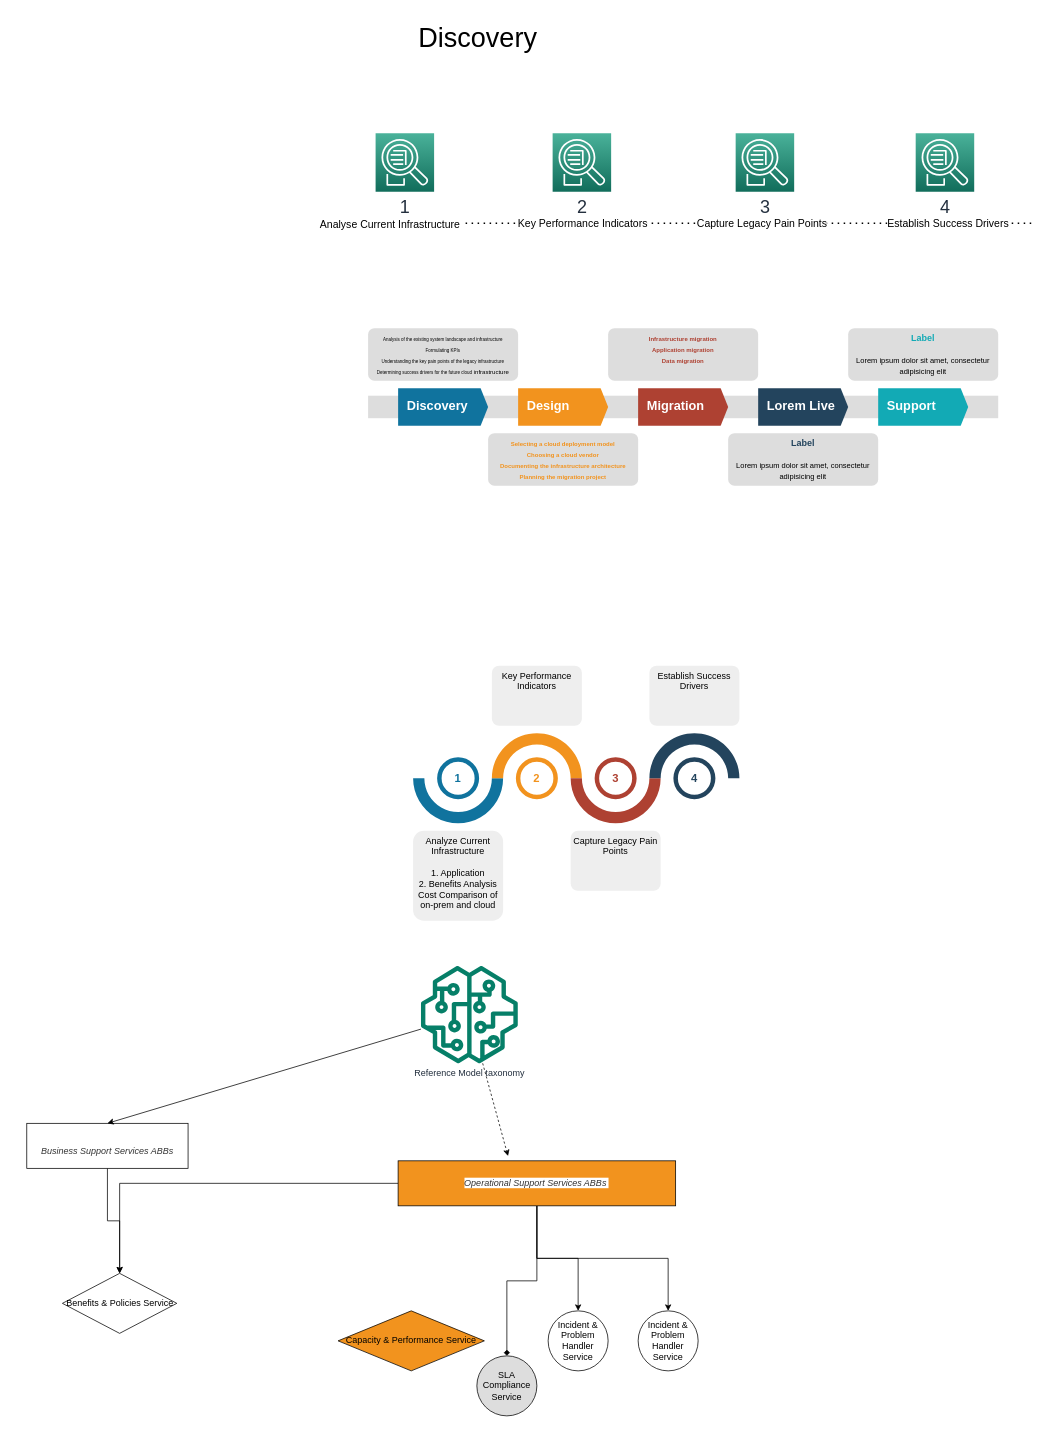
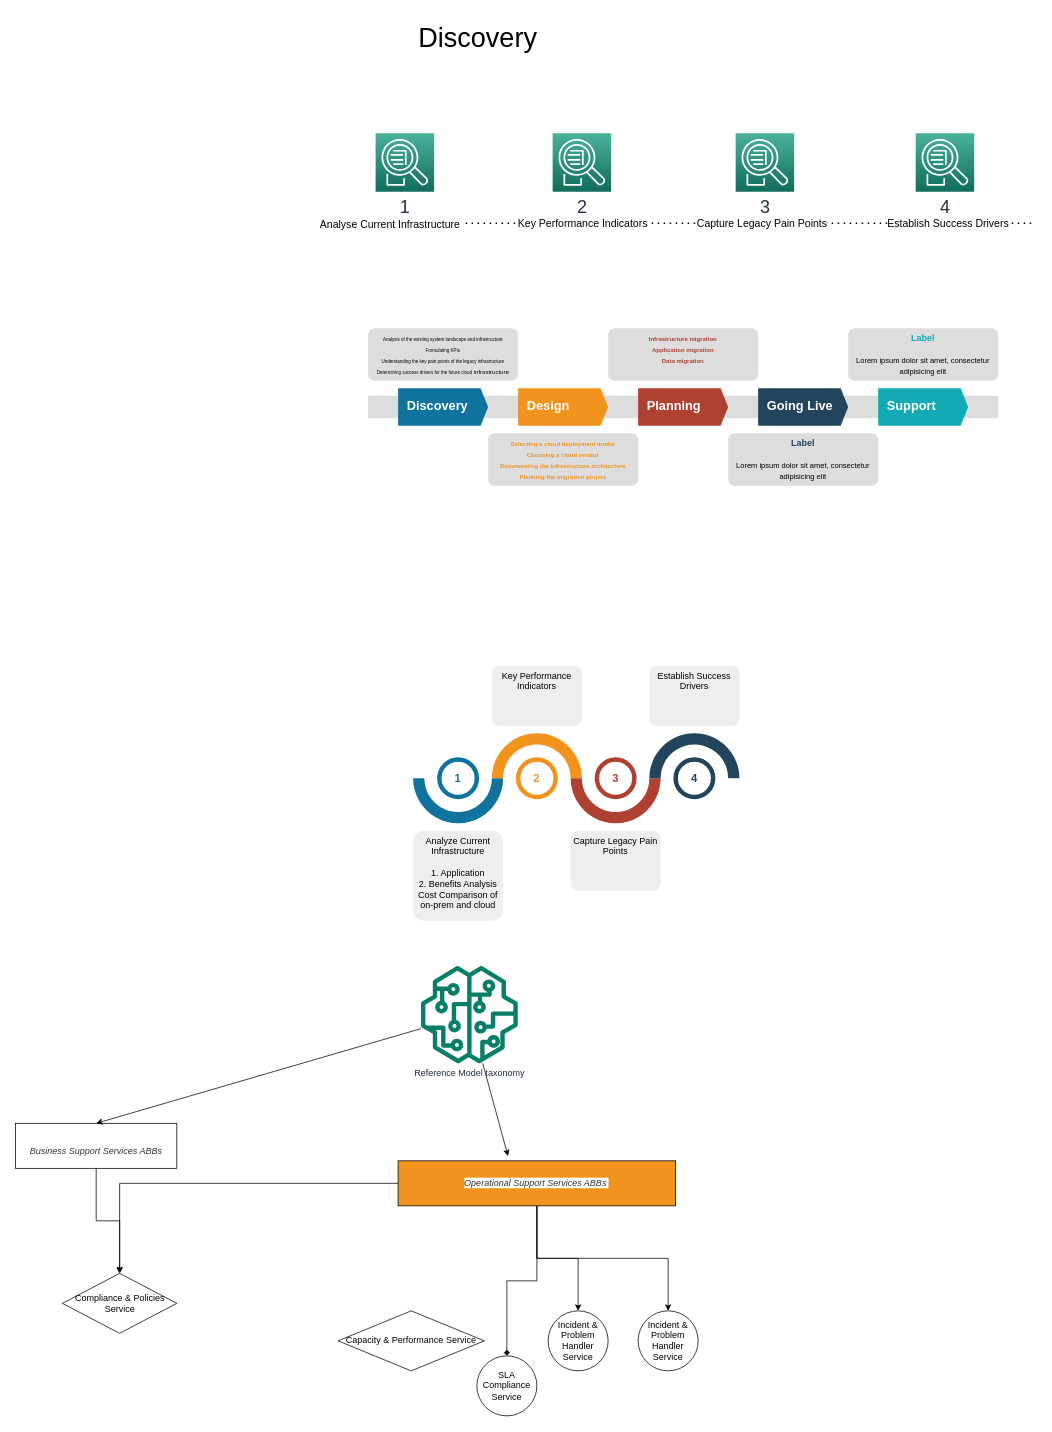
  <mxCell id="0" />
  <mxCell id="1" parent="0" />
  <mxCell id="2" value="&lt;font style=&quot;font-size: 24px;&quot;&gt;1&lt;/font&gt;" style="sketch=0;points=[[0,0,0],[0.25,0,0],[0.5,0,0],[0.75,0,0],[1,0,0],[0,1,0],[0.25,1,0],[0.5,1,0],[0.75,1,0],[1,1,0],[0,0.25,0],[0,0.5,0],[0,0.75,0],[1,0.25,0],[1,0.5,0],[1,0.75,0]];outlineConnect=0;fontColor=#232F3E;gradientColor=#4AB29A;gradientDirection=north;fillColor=#116D5B;strokeColor=#ffffff;dashed=0;verticalLabelPosition=bottom;verticalAlign=top;align=center;html=1;fontSize=12;fontStyle=0;aspect=fixed;shape=mxgraph.aws4.resourceIcon;resIcon=mxgraph.aws4.application_discovery_service;" parent="1" vertex="1"><mxGeometry x="500" y="177" width="78" height="78" as="geometry" /></mxCell>
  <mxCell id="3" value="&lt;font style=&quot;font-size: 24px;&quot;&gt;2&lt;/font&gt;" style="sketch=0;points=[[0,0,0],[0.25,0,0],[0.5,0,0],[0.75,0,0],[1,0,0],[0,1,0],[0.25,1,0],[0.5,1,0],[0.75,1,0],[1,1,0],[0,0.25,0],[0,0.5,0],[0,0.75,0],[1,0.25,0],[1,0.5,0],[1,0.75,0]];outlineConnect=0;fontColor=#232F3E;gradientColor=#4AB29A;gradientDirection=north;fillColor=#116D5B;strokeColor=#ffffff;dashed=0;verticalLabelPosition=bottom;verticalAlign=top;align=center;html=1;fontSize=12;fontStyle=0;aspect=fixed;shape=mxgraph.aws4.resourceIcon;resIcon=mxgraph.aws4.application_discovery_service;" parent="1" vertex="1"><mxGeometry x="736" y="177" width="78" height="78" as="geometry" /></mxCell>
  <mxCell id="4" value="&lt;font style=&quot;font-size: 24px;&quot;&gt;3&lt;/font&gt;" style="sketch=0;points=[[0,0,0],[0.25,0,0],[0.5,0,0],[0.75,0,0],[1,0,0],[0,1,0],[0.25,1,0],[0.5,1,0],[0.75,1,0],[1,1,0],[0,0.25,0],[0,0.5,0],[0,0.75,0],[1,0.25,0],[1,0.5,0],[1,0.75,0]];outlineConnect=0;fontColor=#232F3E;gradientColor=#4AB29A;gradientDirection=north;fillColor=#116D5B;strokeColor=#ffffff;dashed=0;verticalLabelPosition=bottom;verticalAlign=top;align=center;html=1;fontSize=12;fontStyle=0;aspect=fixed;shape=mxgraph.aws4.resourceIcon;resIcon=mxgraph.aws4.application_discovery_service;" parent="1" vertex="1"><mxGeometry x="980" y="177" width="78" height="78" as="geometry" /></mxCell>
  <mxCell id="5" value="&lt;font style=&quot;font-size: 24px;&quot;&gt;4&lt;/font&gt;" style="sketch=0;points=[[0,0,0],[0.25,0,0],[0.5,0,0],[0.75,0,0],[1,0,0],[0,1,0],[0.25,1,0],[0.5,1,0],[0.75,1,0],[1,1,0],[0,0.25,0],[0,0.5,0],[0,0.75,0],[1,0.25,0],[1,0.5,0],[1,0.75,0]];outlineConnect=0;fontColor=#232F3E;gradientColor=#4AB29A;gradientDirection=north;fillColor=#116D5B;strokeColor=#ffffff;dashed=0;verticalLabelPosition=bottom;verticalAlign=top;align=center;html=1;fontSize=12;fontStyle=0;aspect=fixed;shape=mxgraph.aws4.resourceIcon;resIcon=mxgraph.aws4.application_discovery_service;" parent="1" vertex="1"><mxGeometry x="1220" y="177" width="78" height="78" as="geometry" /></mxCell>
  <mxCell id="6" value="&lt;font style=&quot;font-size: 36px;&quot;&gt;Discovery&amp;nbsp;&lt;/font&gt;" style="text;html=1;align=center;verticalAlign=middle;resizable=0;points=[];autosize=1;strokeColor=none;fillColor=none;" parent="1" vertex="1"><mxGeometry x="546" y="20" width="190" height="60" as="geometry" /></mxCell>
  <mxCell id="7" value="" style="endArrow=none;dashed=1;html=1;dashPattern=1 3;strokeWidth=2;rounded=0;" parent="1" edge="1"><mxGeometry width="50" height="50" relative="1" as="geometry"><mxPoint x="460" y="297" as="sourcePoint" /><mxPoint x="1380" y="297" as="targetPoint" /></mxGeometry></mxCell>
  <mxCell id="8" value="&lt;font style=&quot;font-size: 14px;&quot;&gt;Analyse Current Infrastructure&amp;nbsp;&lt;/font&gt;" style="edgeLabel;html=1;align=center;verticalAlign=middle;resizable=0;points=[];" parent="7" vertex="1" connectable="0"><mxGeometry x="-0.869" y="-1" relative="1" as="geometry"><mxPoint as="offset" /></mxGeometry></mxCell>
  <mxCell id="9" value="&lt;font style=&quot;font-size: 14px;&quot;&gt;Key Performance Indicators&lt;/font&gt;" style="edgeLabel;html=1;align=center;verticalAlign=middle;resizable=0;points=[];" parent="7" vertex="1" connectable="0"><mxGeometry x="-0.35" y="3" relative="1" as="geometry"><mxPoint x="16" y="3" as="offset" /></mxGeometry></mxCell>
  <mxCell id="10" value="&lt;font style=&quot;font-size: 14px;&quot;&gt;Capture Legacy Pain Points&lt;/font&gt;" style="edgeLabel;html=1;align=center;verticalAlign=middle;resizable=0;points=[];" parent="7" vertex="1" connectable="0"><mxGeometry x="0.204" y="1" relative="1" as="geometry"><mxPoint as="offset" /></mxGeometry></mxCell>
  <mxCell id="11" value="&lt;font style=&quot;font-size: 14px;&quot;&gt;Establish Success Drivers&lt;/font&gt;" style="edgeLabel;html=1;align=center;verticalAlign=middle;resizable=0;points=[];" parent="7" vertex="1" connectable="0"><mxGeometry x="0.743" y="1" relative="1" as="geometry"><mxPoint as="offset" /></mxGeometry></mxCell>
  <mxCell id="12" value="" style="verticalLabelPosition=bottom;verticalAlign=top;html=1;shape=mxgraph.basic.partConcEllipse;startAngle=0.25;endAngle=0.75;arcWidth=0.25;fillColor=#10739E;strokeColor=none;" parent="1" vertex="1"><mxGeometry x="550" y="977" width="120" height="120" as="geometry" /></mxCell>
  <mxCell id="13" value="" style="verticalLabelPosition=bottom;verticalAlign=top;html=1;shape=mxgraph.basic.partConcEllipse;startAngle=0.75;endAngle=0.25;arcWidth=0.25;fillColor=#F2931E;strokeColor=none;" parent="1" vertex="1"><mxGeometry x="655" y="977" width="120" height="120" as="geometry" /></mxCell>
  <mxCell id="14" value="" style="verticalLabelPosition=bottom;verticalAlign=top;html=1;shape=mxgraph.basic.partConcEllipse;startAngle=0.25;endAngle=0.75;arcWidth=0.25;fillColor=#AE4132;strokeColor=none;" parent="1" vertex="1"><mxGeometry x="760" y="977" width="120" height="120" as="geometry" /></mxCell>
  <mxCell id="15" value="" style="verticalLabelPosition=bottom;verticalAlign=top;html=1;shape=mxgraph.basic.partConcEllipse;startAngle=0.75;endAngle=0.25;arcWidth=0.25;fillColor=#23445D;strokeColor=none;" parent="1" vertex="1"><mxGeometry x="865" y="977" width="120" height="120" as="geometry" /></mxCell>
  <mxCell id="16" value="1" style="shape=ellipse;strokeWidth=6;strokeColor=#10739E;fontSize=15;html=1;whiteSpace=wrap;fontStyle=1;fontColor=#10739E;" parent="1" vertex="1"><mxGeometry x="585" y="1012" width="50" height="50" as="geometry" /></mxCell>
  <mxCell id="17" value="2" style="shape=ellipse;strokeWidth=6;strokeColor=#F2931E;fontSize=15;html=1;whiteSpace=wrap;fontStyle=1;fontColor=#F2931E;" parent="1" vertex="1"><mxGeometry x="690" y="1012" width="50" height="50" as="geometry" /></mxCell>
  <mxCell id="18" value="3" style="shape=ellipse;strokeWidth=6;strokeColor=#AE4132;fontSize=15;html=1;whiteSpace=wrap;fontStyle=1;fontColor=#AE4132;" parent="1" vertex="1"><mxGeometry x="795" y="1012" width="50" height="50" as="geometry" /></mxCell>
  <mxCell id="19" value="4" style="shape=ellipse;strokeWidth=6;strokeColor=#23445D;fontSize=15;html=1;whiteSpace=wrap;fontStyle=1;fontColor=#23445D;" parent="1" vertex="1"><mxGeometry x="900" y="1012" width="50" height="50" as="geometry" /></mxCell>
  <mxCell id="20" value="Analyze Current Infrastructure&lt;br&gt;&lt;br&gt;1. Application&lt;br&gt;2. Benefits Analysis&lt;br&gt;Cost Comparison of on-prem and cloud&lt;br&gt;" style="rounded=1;strokeColor=none;fillColor=#EEEEEE;align=center;arcSize=12;verticalAlign=top;whiteSpace=wrap;html=1;fontSize=12;" parent="1" vertex="1"><mxGeometry x="550" y="1107" width="120" height="120" as="geometry" /></mxCell>
  <mxCell id="21" value="Key Performance Indicators" style="rounded=1;strokeColor=none;fillColor=#EEEEEE;align=center;arcSize=12;verticalAlign=top;whiteSpace=wrap;html=1;fontSize=12;" parent="1" vertex="1"><mxGeometry x="655" y="887" width="120" height="80" as="geometry" /></mxCell>
  <mxCell id="22" value="Capture Legacy Pain Points" style="rounded=1;strokeColor=none;fillColor=#EEEEEE;align=center;arcSize=12;verticalAlign=top;whiteSpace=wrap;html=1;fontSize=12;" parent="1" vertex="1"><mxGeometry x="760" y="1107" width="120" height="80" as="geometry" /></mxCell>
  <mxCell id="23" value="Establish Success Drivers" style="rounded=1;strokeColor=none;fillColor=#EEEEEE;align=center;arcSize=12;verticalAlign=top;whiteSpace=wrap;html=1;fontSize=12;" parent="1" vertex="1"><mxGeometry x="865" y="887" width="120" height="80" as="geometry" /></mxCell>
  <mxCell id="24" value="" style="fillColor=#dddddd;rounded=0;strokeColor=none;" parent="1" vertex="1"><mxGeometry x="490" y="527" width="840" height="30" as="geometry" /></mxCell>
  <mxCell id="25" value="Discovery" style="shape=mxgraph.infographic.ribbonSimple;notch1=0;notch2=10;notch=0;html=1;fillColor=#10739E;strokeColor=none;shadow=0;fontSize=17;fontColor=#FFFFFF;align=left;spacingLeft=10;fontStyle=1;whiteSpace=wrap;" parent="1" vertex="1"><mxGeometry x="530" y="517" width="120" height="50" as="geometry" /></mxCell>
  <mxCell id="26" value="Design&amp;nbsp;" style="shape=mxgraph.infographic.ribbonSimple;notch1=0;notch2=10;notch=0;html=1;fillColor=#F2931E;strokeColor=none;shadow=0;fontSize=17;fontColor=#FFFFFF;align=left;spacingLeft=10;fontStyle=1;whiteSpace=wrap;" parent="1" vertex="1"><mxGeometry x="690" y="517" width="120" height="50" as="geometry" /></mxCell>
- <mxCell id="27" value="Migration" style="shape=mxgraph.infographic.ribbonSimple;notch1=0;notch2=10;notch=0;html=1;fillColor=#AE4132;strokeColor=none;shadow=0;fontSize=17;fontColor=#FFFFFF;align=left;spacingLeft=10;fontStyle=1;whiteSpace=wrap;" parent="1" vertex="1"><mxGeometry x="850" y="517" width="120" height="50" as="geometry" /></mxCell>
- <mxCell id="28" value="Lorem Live&amp;nbsp;" style="shape=mxgraph.infographic.ribbonSimple;notch1=0;notch2=10;notch=0;html=1;fillColor=#23445D;strokeColor=none;shadow=0;fontSize=17;fontColor=#FFFFFF;align=left;spacingLeft=10;fontStyle=1;whiteSpace=wrap;" parent="1" vertex="1"><mxGeometry x="1010" y="517" width="120" height="50" as="geometry" /></mxCell>
+ <mxCell id="27" value="Planning" style="shape=mxgraph.infographic.ribbonSimple;notch1=0;notch2=10;notch=0;html=1;fillColor=#AE4132;strokeColor=none;shadow=0;fontSize=17;fontColor=#FFFFFF;align=left;spacingLeft=10;fontStyle=1;whiteSpace=wrap;" parent="1" vertex="1"><mxGeometry x="850" y="517" width="120" height="50" as="geometry" /></mxCell>
+ <mxCell id="28" value="Going Live&amp;nbsp;" style="shape=mxgraph.infographic.ribbonSimple;notch1=0;notch2=10;notch=0;html=1;fillColor=#23445D;strokeColor=none;shadow=0;fontSize=17;fontColor=#FFFFFF;align=left;spacingLeft=10;fontStyle=1;whiteSpace=wrap;" parent="1" vertex="1"><mxGeometry x="1010" y="517" width="120" height="50" as="geometry" /></mxCell>
  <mxCell id="29" value="Support" style="shape=mxgraph.infographic.ribbonSimple;notch1=0;notch2=10;notch=0;html=1;fillColor=#12AAB5;strokeColor=none;shadow=0;fontSize=17;fontColor=#FFFFFF;align=left;spacingLeft=10;fontStyle=1;whiteSpace=wrap;" parent="1" vertex="1"><mxGeometry x="1170" y="517" width="120" height="50" as="geometry" /></mxCell>
  <mxCell id="30" value="&lt;font style=&quot;&quot;&gt;&lt;font style=&quot;&quot;&gt;&lt;font style=&quot;font-size: 6px;&quot;&gt;&lt;font style=&quot;&quot;&gt;Analysis of the existing system landscape and infrastructure&lt;br&gt;Formulating KPIs&lt;br&gt;&lt;/font&gt;&lt;font style=&quot;&quot;&gt;Understanding the key pain points of the legacy infrastructure&lt;br&gt;&lt;/font&gt;&lt;/font&gt;&lt;font style=&quot;&quot;&gt;&lt;font style=&quot;font-size: 6px;&quot;&gt;Determining success drivers for the future cloud&lt;/font&gt;&lt;span style=&quot;font-size: 8px;&quot;&gt; infrastructure&lt;/span&gt;&lt;/font&gt;&lt;/font&gt;&lt;br&gt;&lt;/font&gt;" style="rounded=1;strokeColor=none;fillColor=#DDDDDD;align=center;arcSize=12;verticalAlign=top;whiteSpace=wrap;html=1;fontSize=12;" parent="1" vertex="1"><mxGeometry x="490" y="437" width="200" height="70" as="geometry" /></mxCell>
  <mxCell id="31" value="&lt;div&gt;&lt;font style=&quot;font-size: 8px;&quot; color=&quot;#f2931e&quot;&gt;&lt;b style=&quot;&quot;&gt;Selecting a cloud deployment model&lt;/b&gt;&lt;/font&gt;&lt;/div&gt;&lt;div&gt;&lt;font style=&quot;font-size: 8px;&quot; color=&quot;#f2931e&quot;&gt;&lt;b&gt;Choosing a cloud vendor&lt;/b&gt;&lt;/font&gt;&lt;/div&gt;&lt;div&gt;&lt;font style=&quot;font-size: 8px;&quot; color=&quot;#f2931e&quot;&gt;&lt;b&gt;Documenting the infrastructure architecture&lt;/b&gt;&lt;/font&gt;&lt;/div&gt;&lt;div&gt;&lt;font style=&quot;font-size: 8px;&quot; color=&quot;#f2931e&quot;&gt;&lt;b style=&quot;&quot;&gt;Planning the migration project&lt;/b&gt;&lt;/font&gt;&lt;/div&gt;" style="rounded=1;strokeColor=none;fillColor=#DDDDDD;align=center;arcSize=12;verticalAlign=top;whiteSpace=wrap;html=1;fontSize=12;" parent="1" vertex="1"><mxGeometry x="650" y="577" width="200" height="70" as="geometry" /></mxCell>
  <mxCell id="32" value="&lt;div&gt;&lt;font style=&quot;font-size: 8px;&quot; color=&quot;#ae4132&quot;&gt;&lt;b&gt;Infrastructure migration&lt;/b&gt;&lt;/font&gt;&lt;/div&gt;&lt;div&gt;&lt;font style=&quot;font-size: 8px;&quot; color=&quot;#ae4132&quot;&gt;&lt;b&gt;Application migration&lt;/b&gt;&lt;/font&gt;&lt;/div&gt;&lt;div&gt;&lt;font style=&quot;font-size: 8px;&quot; color=&quot;#ae4132&quot;&gt;&lt;b&gt;Data migration&lt;/b&gt;&lt;/font&gt;&lt;/div&gt;" style="rounded=1;strokeColor=none;fillColor=#DDDDDD;align=center;arcSize=12;verticalAlign=top;whiteSpace=wrap;html=1;fontSize=12;" parent="1" vertex="1"><mxGeometry x="810" y="437" width="200" height="70" as="geometry" /></mxCell>
  <mxCell id="33" value="&lt;font style=&quot;font-size: 10px&quot;&gt;&lt;font style=&quot;font-size: 12px&quot; color=&quot;#23445D&quot;&gt;&lt;b&gt;Label&lt;/b&gt;&lt;/font&gt;&lt;br&gt;&lt;br&gt;&lt;font size=&quot;1&quot;&gt;Lorem ipsum dolor sit amet, consectetur adipisicing elit&lt;/font&gt;&lt;/font&gt;" style="rounded=1;strokeColor=none;fillColor=#DDDDDD;align=center;arcSize=12;verticalAlign=top;whiteSpace=wrap;html=1;fontSize=12;" parent="1" vertex="1"><mxGeometry x="970" y="577" width="200" height="70" as="geometry" /></mxCell>
  <mxCell id="34" value="&lt;font style=&quot;font-size: 10px&quot;&gt;&lt;font style=&quot;font-size: 12px&quot; color=&quot;#12AAB5&quot;&gt;&lt;b&gt;Label&lt;/b&gt;&lt;/font&gt;&lt;br&gt;&lt;br&gt;&lt;font size=&quot;1&quot;&gt;Lorem ipsum dolor sit amet, consectetur adipisicing elit&lt;/font&gt;&lt;/font&gt;" style="rounded=1;strokeColor=none;fillColor=#DDDDDD;align=center;arcSize=12;verticalAlign=top;whiteSpace=wrap;html=1;fontSize=12;" parent="1" vertex="1"><mxGeometry x="1130" y="437" width="200" height="70" as="geometry" /></mxCell>
  <mxCell id="35" value="" style="edgeStyle=orthogonalEdgeStyle;rounded=0;orthogonalLoop=1;jettySize=auto;html=1;" edge="1" parent="1" source="36" target="38"><mxGeometry relative="1" as="geometry" /></mxCell>
- <mxCell id="36" value="&lt;h2 style=&quot;font-size: 18px; margin: 0px; padding-top: 10px; padding-bottom: 0px; font-weight: normal; line-height: 18px; color: rgb(0, 160, 100); font-family: Arial, Helvetica, sans-serif; text-align: left; background-color: rgb(255, 255, 255);&quot;&gt;&lt;i style=&quot;color: rgb(51, 51, 51); font-size: 12px; text-align: center;&quot;&gt;Business Support Services ABBs&lt;/i&gt;&lt;br&gt;&lt;/h2&gt;" style="rounded=0;whiteSpace=wrap;html=1;" vertex="1" parent="1"><mxGeometry x="35" y="1497" width="215" height="60" as="geometry" /></mxCell>
+ <mxCell id="36" value="&lt;h2 style=&quot;font-size: 18px; margin: 0px; padding-top: 10px; padding-bottom: 0px; font-weight: normal; line-height: 18px; color: rgb(0, 160, 100); font-family: Arial, Helvetica, sans-serif; text-align: left; background-color: rgb(255, 255, 255);&quot;&gt;&lt;i style=&quot;color: rgb(51, 51, 51); font-size: 12px; text-align: center;&quot;&gt;Business Support Services ABBs&lt;/i&gt;&lt;br&gt;&lt;/h2&gt;" style="rounded=0;whiteSpace=wrap;html=1;" vertex="1" parent="1"><mxGeometry x="20" y="1497" width="215" height="60" as="geometry" /></mxCell>
  <mxCell id="37" value="Reference Model taxonomy" style="sketch=0;outlineConnect=0;fontColor=#232F3E;gradientColor=none;fillColor=#067F68;strokeColor=none;dashed=0;verticalLabelPosition=bottom;verticalAlign=top;align=center;html=1;fontSize=12;fontStyle=0;aspect=fixed;pointerEvents=1;shape=mxgraph.aws4.sagemaker_model;" vertex="1" parent="1"><mxGeometry x="560" y="1287" width="130" height="130" as="geometry" /></mxCell>
- <mxCell id="38" value="Benefits &amp;amp; Policies Service" style="rhombus;whiteSpace=wrap;html=1;rounded=0;" vertex="1" parent="1"><mxGeometry x="82.5" y="1697" width="152.5" height="80" as="geometry" /></mxCell>
+ <mxCell id="38" value="Compliance &amp;amp; Policies Service" style="rhombus;whiteSpace=wrap;html=1;rounded=0;" vertex="1" parent="1"><mxGeometry x="82.5" y="1697" width="152.5" height="80" as="geometry" /></mxCell>
  <mxCell id="39" value="" style="edgeStyle=orthogonalEdgeStyle;rounded=0;orthogonalLoop=1;jettySize=auto;html=1;" edge="1" parent="1" source="43" target="38"><mxGeometry relative="1" as="geometry" /></mxCell>
  <mxCell id="40" value="" style="edgeStyle=orthogonalEdgeStyle;rounded=0;orthogonalLoop=1;jettySize=auto;html=1;" edge="1" parent="1" source="43" target="47"><mxGeometry relative="1" as="geometry" /></mxCell>
  <mxCell id="41" value="" style="edgeStyle=orthogonalEdgeStyle;rounded=0;orthogonalLoop=1;jettySize=auto;html=1;" edge="1" parent="1" source="43" target="48"><mxGeometry relative="1" as="geometry" /></mxCell>
  <mxCell id="42" value="" style="edgeStyle=orthogonalEdgeStyle;rounded=0;orthogonalLoop=1;jettySize=auto;html=1;endArrow=diamond;" edge="1" parent="1" source="43" target="49"><mxGeometry relative="1" as="geometry" /></mxCell>
  <mxCell id="43" value="&lt;i style=&quot;color: rgb(51, 51, 51); font-family: Arial, Helvetica, sans-serif; background-color: rgb(255, 255, 255);&quot;&gt;Operational Support Services ABBs&amp;nbsp;&lt;/i&gt;" style="rounded=0;whiteSpace=wrap;html=1;fillColor=#f2931e;" vertex="1" parent="1"><mxGeometry x="530" y="1547" width="370" height="60" as="geometry" /></mxCell>
  <mxCell id="44" value="" style="endArrow=classic;html=1;rounded=0;entryX=0.5;entryY=0;entryDx=0;entryDy=0;" edge="1" parent="1" source="37" target="36"><mxGeometry width="50" height="50" relative="1" as="geometry"><mxPoint y="1557" as="sourcePoint" x="540" /><mxPoint x="590" y="1507" as="targetPoint" /></mxGeometry></mxCell>
- <mxCell id="45" value="" style="endArrow=classic;html=1;rounded=0;entryX=0.396;entryY=-0.106;entryDx=0;entryDy=0;entryPerimeter=0;dashed=1;" edge="1" parent="1" source="37" target="43"><mxGeometry width="50" height="50" relative="1" as="geometry"><mxPoint y="1557" as="sourcePoint" x="540" /><mxPoint x="590" y="1507" as="targetPoint" /></mxGeometry></mxCell>
- <mxCell id="46" value="Capacity &amp;amp; Performance Service" style="rhombus;whiteSpace=wrap;html=1;rounded=0;fillColor=#f2931e;" vertex="1" parent="1"><mxGeometry x="450" y="1747" width="195" height="80" as="geometry" /></mxCell>
+ <mxCell id="45" value="" style="endArrow=classic;html=1;rounded=0;entryX=0.396;entryY=-0.106;entryDx=0;entryDy=0;entryPerimeter=0;" edge="1" parent="1" source="37" target="43"><mxGeometry width="50" height="50" relative="1" as="geometry"><mxPoint y="1557" as="sourcePoint" x="540" /><mxPoint x="590" y="1507" as="targetPoint" /></mxGeometry></mxCell>
+ <mxCell id="46" value="Capacity &amp;amp; Performance Service" style="rhombus;whiteSpace=wrap;html=1;rounded=0;" vertex="1" parent="1"><mxGeometry x="450" y="1747" width="195" height="80" as="geometry" /></mxCell>
  <mxCell id="47" value="Incident &amp;amp; Problem Handler Service" style="ellipse;whiteSpace=wrap;html=1;rounded=0;" vertex="1" parent="1"><mxGeometry x="730" y="1747" width="80" height="80" as="geometry" /></mxCell>
  <mxCell id="48" value="Incident &amp;amp; Problem Handler Service" style="ellipse;whiteSpace=wrap;html=1;rounded=0;" vertex="1" parent="1"><mxGeometry x="850" y="1747" width="80" height="80" as="geometry" /></mxCell>
- <mxCell id="49" value="SLA Compliance Service" style="ellipse;whiteSpace=wrap;html=1;rounded=0;fillColor=#dddddd;" vertex="1" parent="1"><mxGeometry x="635" y="1807" width="80" height="80" as="geometry" /></mxCell>
+ <mxCell id="49" value="SLA Compliance Service" style="ellipse;whiteSpace=wrap;html=1;rounded=0;" vertex="1" parent="1"><mxGeometry x="635" y="1807" width="80" height="80" as="geometry" /></mxCell>
